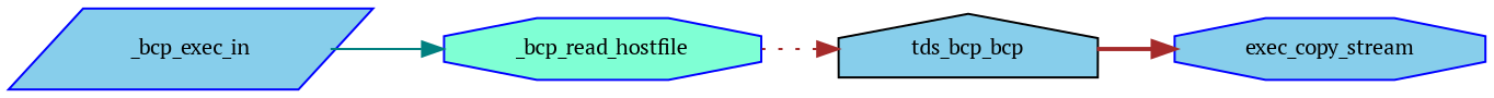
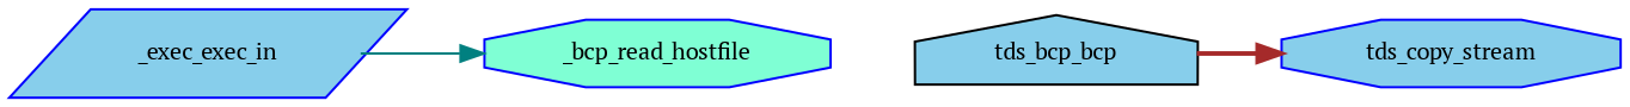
  digraph {
    fontname="PT Serif"
    rankdir=RL
    node [color=blue fillcolor=skyblue fontname="PT Serif" fontsize=10 shape=octagon style=filled]
    edge [color=brown dir=back fontname="PT Serif" fontsize=10 labelfontname=Helvetica labelfontsize=10]
-   n1 [fontcolor=black height=0.2 label=exec_copy_stream width=0.4]
+   n1 [fontcolor=black height=0.2 label=tds_copy_stream width=0.4]
    n2 [color=black height=0.2 label=tds_bcp_bcp shape=house width=0.4]
    n3 [fillcolor=aquamarine height=0.2 label=_bcp_read_hostfile width=0.4]
-   n4 [height=0.2 label=_bcp_exec_in shape=parallelogram width=0.4]
+   n4 [height=0.2 label=_exec_exec_in shape=parallelogram width=0.4]
    n1 -> n2 [style=bold]
-   n2 -> n3 [style=dotted]
    n3 -> n4 [color=teal style=solid]
  }
